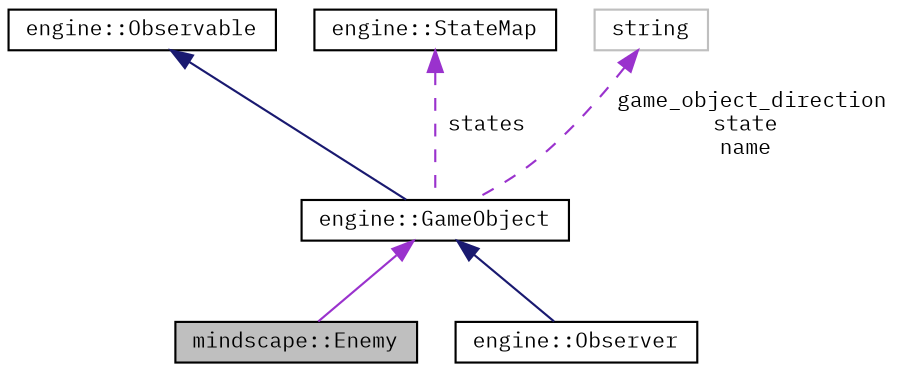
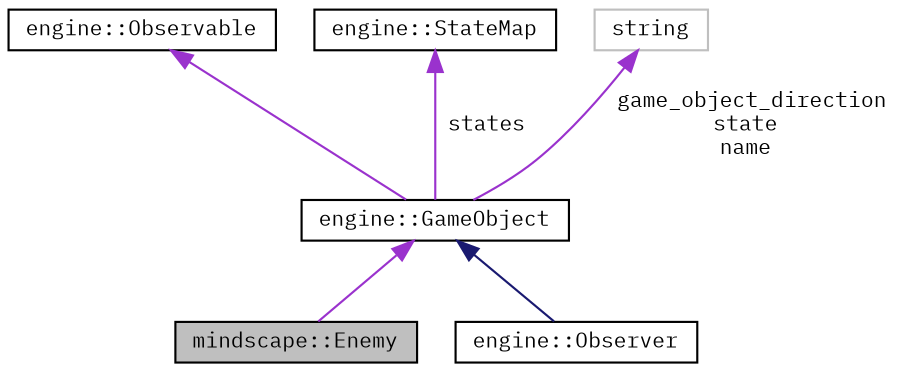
  digraph {
    fontname="IBM Plex Mono"
    node [color=black fillcolor=white fontname="IBM Plex Mono" fontsize=10 shape=record style=filled]
    edge [color=darkorchid3 dir=back fontname="IBM Plex Mono" fontsize=10 labelfontname=Helvetica labelfontsize=10 style=solid]
    n1 [fillcolor=grey75 fontcolor=black height=0.2 label="mindscape::Enemy" width=0.4]
    n2 [height=0.2 label="engine::GameObject" width=0.4]
    n3 [height=0.2 label="engine::Observer" width=0.4]
    n4 [height=0.2 label="engine::Observable" width=0.4]
    n5 [height=0.2 label="engine::StateMap" width=0.4]
    n6 [color=grey75 height=0.2 label=string width=0.4]
    n2 -> n1
    n2 -> n3 [color=midnightblue]
-   n4 -> n2 [color=midnightblue]
-   n5 -> n2 [label=" states" style=dashed]
-   n6 -> n2 [label=" game_object_direction\nstate\nname" style=dashed]
+   n4 -> n2
+   n5 -> n2 [label=" states"]
+   n6 -> n2 [label=" game_object_direction\nstate\nname"]
  }
